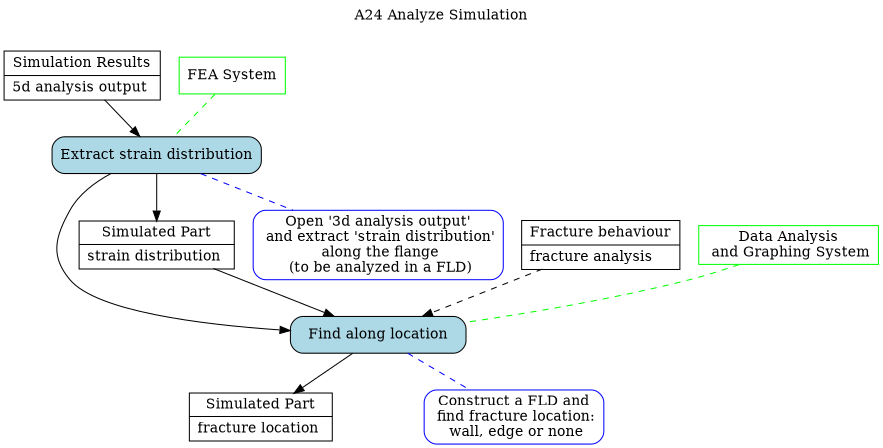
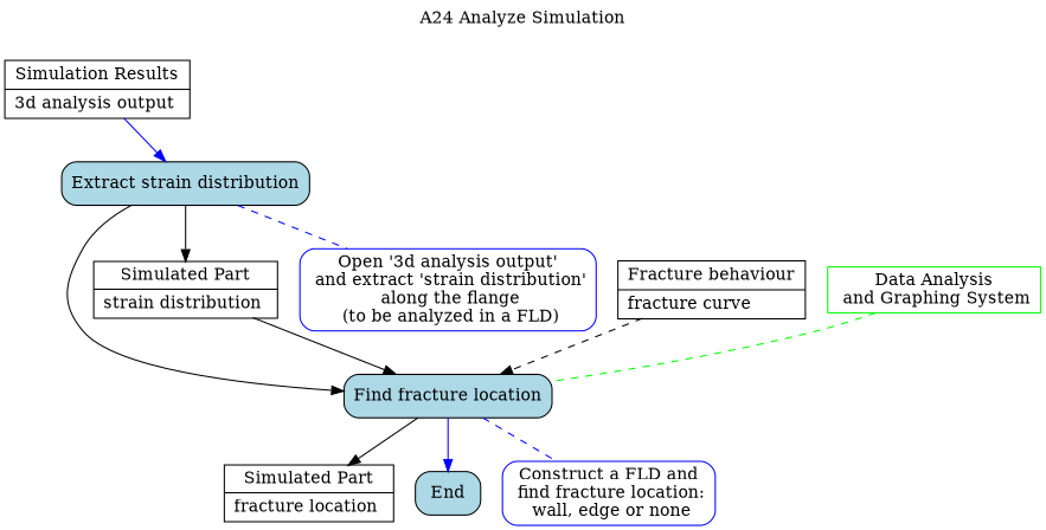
  digraph {
    label="A24 Analyze Simulation"
    labelloc=t
    node [color=black fillcolor=white shape=box style=filled]
    edge [color=black dir=forward fontcolor=black style=solid]
-   n1 [label="{Simulation Results | 5d analysis output \l}" shape=record]
+   n1 [label="{Simulation Results | 3d analysis output \l}" shape=record]
    n2 [fillcolor=lightblue label="Extract strain distribution" style="filled, rounded"]
-   n3 [fillcolor=lightblue label="Find along location" style="filled, rounded"]
+   n3 [fillcolor=lightblue label="Find fracture location" style="filled, rounded"]
    n4 [label="{Simulated Part | strain distribution \l}" shape=record]
    n5 [color=blue label="Open '3d analysis output'\n and extract 'strain distribution'\n along the flange\n (to be analyzed in a FLD)" style="filled, rounded"]
-   n6 [label="{Fracture behaviour | fracture analysis \l}" shape=record]
+   n6 [label="{Fracture behaviour | fracture curve \l}" shape=record]
    n7 [label="{Simulated Part | fracture location \l}" shape=record]
+   End [fillcolor=lightblue style="filled, rounded"]
    n9 [color=blue label="Construct a FLD and\n find fracture location:\n wall, edge or none" style="filled, rounded"]
    n10 [color=green label="Data Analysis\n and Graphing System"]
-   n11 [color=green label="FEA System"]
-   n1 -> n2
+   n1 -> n2 [color=blue]
    n2 -> n3 [fontcolor=blue]
    n2 -> n4
    n2 -> n5 [color=blue dir=none style=dashed fontcolor=""]
    n3 -> n7
+   n3 -> End [color=blue fontcolor=blue]
    n3 -> n9 [color=blue dir=none style=dashed fontcolor=""]
    n4 -> n3
    n6 -> n3 [style=dashed]
    n10 -> n3 [color=green dir=none fontcolor=blue style=dashed]
-   n11 -> n2 [color=green dir=none fontcolor=blue style=dashed]
  }
